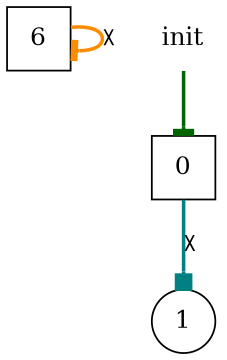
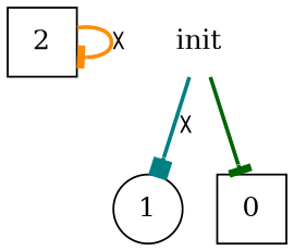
  digraph {
    rankdir=TB
    node [shape=box]
    edge [arrowhead=tee fontname=Courier style=bold]
-   2 [height=.5 width=.5 label=6]
+   2 [height=.5 width=.5]
    1 [height=.5 shape=ellipse width=.5]
    0 [height=.5 width=.5]
    init [height=.5 shape=plaintext width=.5]
    2 -> 2 [color=darkorange label=X]
-   0 -> 1 [arrowhead=box color=teal label=X]
+   init -> 1 [arrowhead=box color=teal label=X]
    init -> 0 [color=darkgreen]
  }
